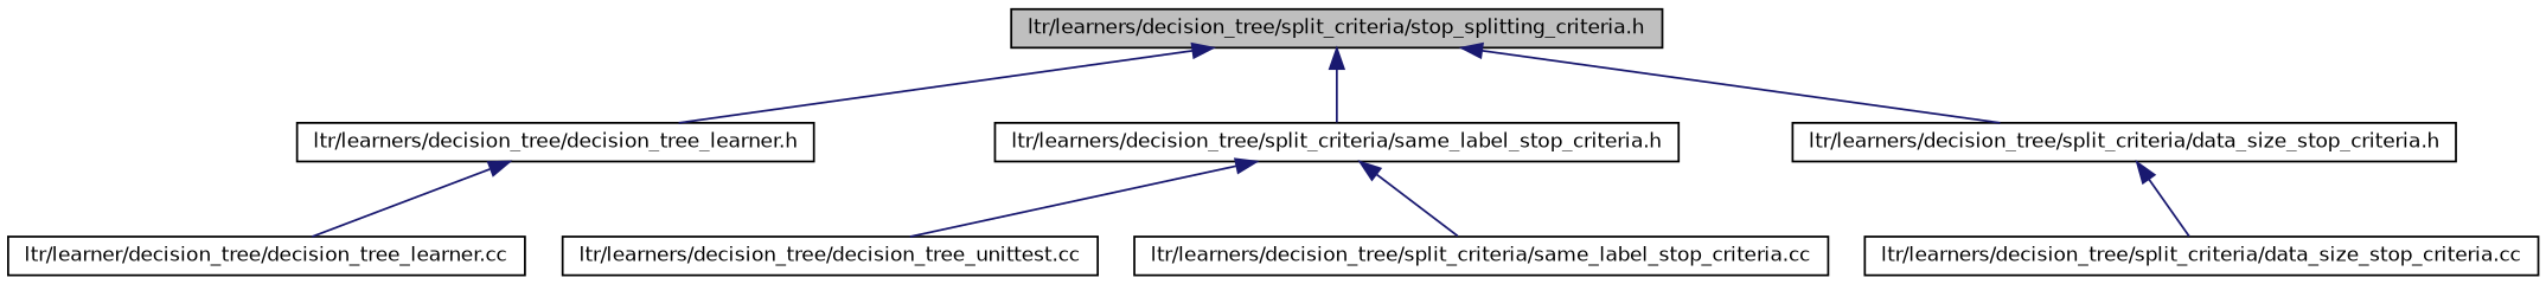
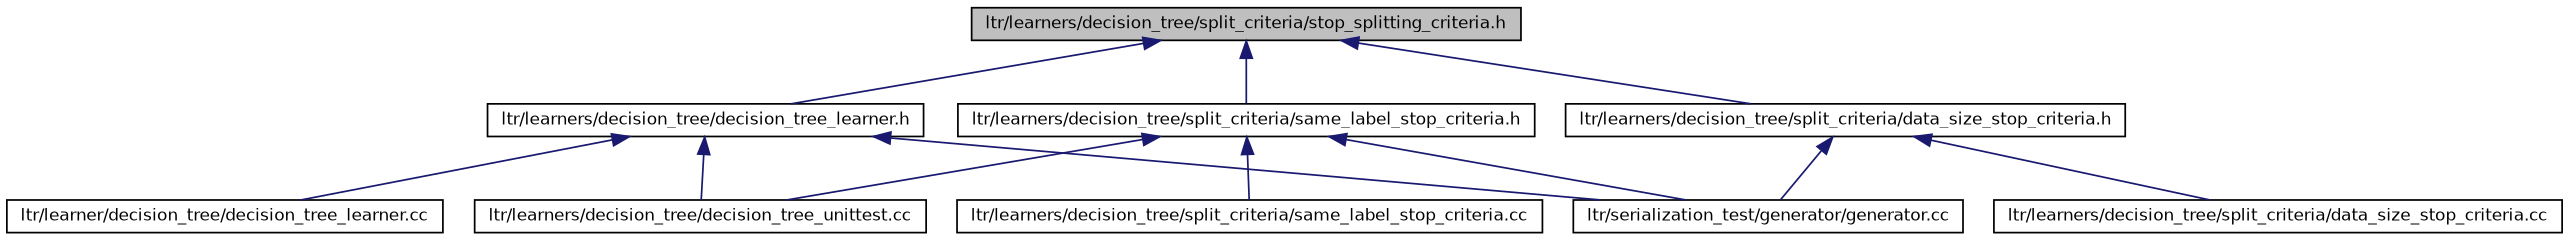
  digraph {
    node [color=black fillcolor=white fontname=Helvetica fontsize=10 shape=record style=filled]
    edge [color=midnightblue dir=back fontname=Helvetica fontsize=10 labelfontname=Helvetica labelfontsize=10 style=solid]
    n1 [fillcolor=grey75 fontcolor=black height=0.2 label="ltr/learners/decision_tree/split_criteria/stop_splitting_criteria.h" width=0.4]
    n2 [height=0.2 label="ltr/learners/decision_tree/decision_tree_learner.h" width=0.4]
    n3 [height=0.2 label="ltr/learners/decision_tree/split_criteria/same_label_stop_criteria.h" width=0.4]
    n4 [height=0.2 label="ltr/learners/decision_tree/split_criteria/data_size_stop_criteria.h" width=0.4]
    n5 [height=0.2 label="ltr/learner/decision_tree/decision_tree_learner.cc" width=0.4]
    n6 [height=0.2 label="ltr/learners/decision_tree/decision_tree_unittest.cc" width=0.4]
+   n7 [height=0.2 label="ltr/serialization_test/generator/generator.cc" width=0.4]
    n8 [height=0.2 label="ltr/learners/decision_tree/split_criteria/same_label_stop_criteria.cc" width=0.4]
    n9 [height=0.2 label="ltr/learners/decision_tree/split_criteria/data_size_stop_criteria.cc" width=0.4]
    n1 -> n2
    n1 -> n3
    n1 -> n4
    n2 -> n5
+   n2 -> n6
+   n2 -> n7
    n3 -> n6
+   n3 -> n7
    n3 -> n8
+   n4 -> n7
    n4 -> n9
  }
